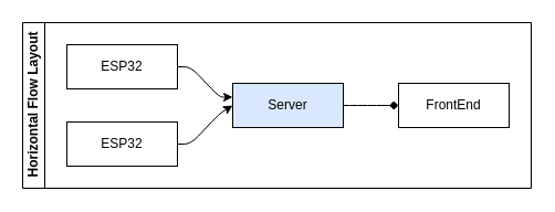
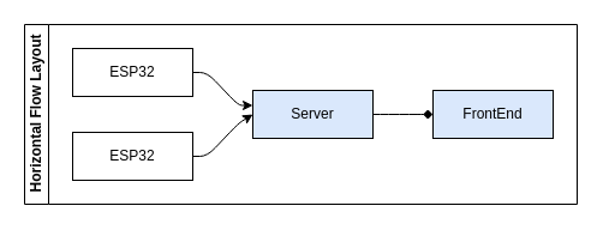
  <mxCell id="0" />
  <mxCell id="1" parent="0" />
  <mxCell id="2" value="Horizontal Flow Layout" style="swimlane;html=1;startSize=20;horizontal=0;childLayout=flowLayout;flowOrientation=west;resizable=0;interRankCellSpacing=50;containerType=tree;fontSize=12;" vertex="1" parent="1"><mxGeometry x="20" y="20" width="460" height="150" as="geometry" /></mxCell>
  <mxCell id="3" value="ESP32" style="whiteSpace=wrap;html=1;" vertex="1" parent="2"><mxGeometry x="40" y="20" width="100" height="40" as="geometry" /></mxCell>
  <mxCell id="4" value="Server" style="whiteSpace=wrap;html=1;fillColor=#dae8fc;" vertex="1" parent="2"><mxGeometry x="190" y="55" width="100" height="40" as="geometry" /></mxCell>
  <mxCell id="5" value="" style="html=1;rounded=1;curved=0;sourcePerimeterSpacing=0;targetPerimeterSpacing=0;startSize=6;endSize=6;noEdgeStyle=1;orthogonal=1;" edge="1" parent="2" source="3" target="4"><mxGeometry relative="1" as="geometry"><Array as="points"><mxPoint x="152" y="40" /><mxPoint x="178" y="67.5" /></Array></mxGeometry></mxCell>
- <mxCell id="6" value="FrontEnd" style="whiteSpace=wrap;html=1;" vertex="1" parent="2"><mxGeometry x="340" y="55" width="100" height="40" as="geometry" /></mxCell>
+ <mxCell id="6" value="FrontEnd" style="whiteSpace=wrap;html=1;fillColor=#dae8fc;" vertex="1" parent="2"><mxGeometry x="340" y="55" width="100" height="40" as="geometry" /></mxCell>
  <mxCell id="7" value="" style="html=1;rounded=1;curved=0;sourcePerimeterSpacing=0;targetPerimeterSpacing=0;startSize=6;endSize=6;noEdgeStyle=1;orthogonal=1;endArrow=diamond;" edge="1" parent="2" source="4" target="6"><mxGeometry relative="1" as="geometry"><Array as="points"><mxPoint x="302" y="75" /><mxPoint x="328" y="75" /></Array></mxGeometry></mxCell>
  <mxCell id="8" value="" style="html=1;rounded=1;curved=0;sourcePerimeterSpacing=0;targetPerimeterSpacing=0;startSize=6;endSize=6;noEdgeStyle=1;orthogonal=1;entryX=0;entryY=0.5;entryDx=0;entryDy=0;" edge="1" target="4" source="9" parent="2"><mxGeometry relative="1" as="geometry"><mxPoint x="690" y="398" as="sourcePoint" /><Array as="points"><mxPoint x="152" y="110" /><mxPoint x="178" y="82.5" /></Array></mxGeometry></mxCell>
  <mxCell id="9" value="ESP32" style="whiteSpace=wrap;html=1;" vertex="1" parent="2"><mxGeometry x="40" y="90" width="100" height="40" as="geometry" /></mxCell>
